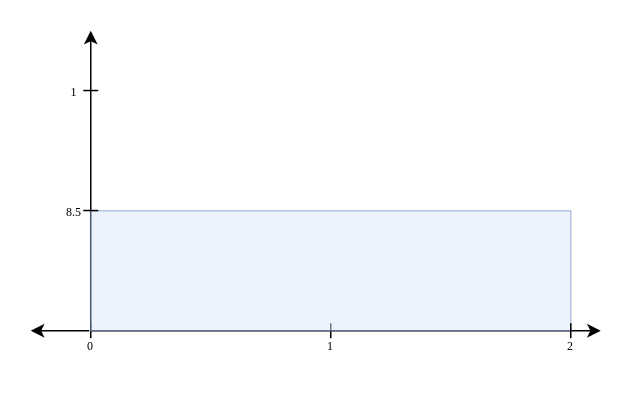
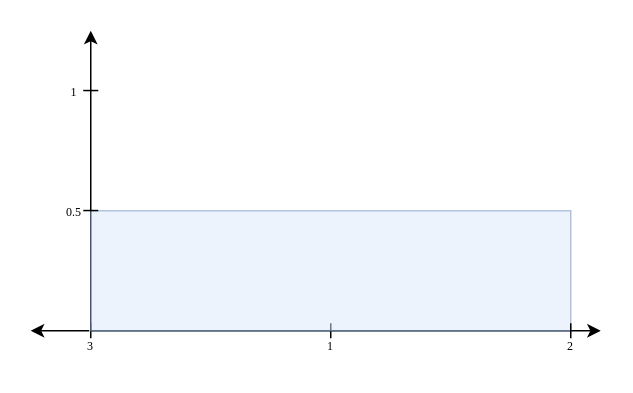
  <mxCell id="0" />
  <mxCell id="1" parent="0" />
  <mxCell id="2" value="" style="endArrow=classic;html=1;rounded=0;fontFamily=Lucida Console;fontSize=8;strokeWidth=1;" edge="1" parent="1"><mxGeometry width="50" height="50" relative="1" as="geometry"><mxPoint x="60" y="220" as="sourcePoint" /><mxPoint x="60" y="20" as="targetPoint" /></mxGeometry></mxCell>
  <mxCell id="3" value="" style="endArrow=classic;html=1;rounded=0;fontFamily=Lucida Console;fontSize=8;strokeWidth=1;" edge="1" parent="1"><mxGeometry width="50" height="50" relative="1" as="geometry"><mxPoint x="60" y="220" as="sourcePoint" /><mxPoint x="400" y="220" as="targetPoint" /></mxGeometry></mxCell>
  <mxCell id="4" value="1" style="text;html=1;strokeColor=none;fillColor=none;align=center;verticalAlign=middle;whiteSpace=wrap;rounded=0;fontFamily=Lucida Console;fontSize=8;" vertex="1" parent="1"><mxGeometry x="39" y="46" width="20" height="30" as="geometry" /></mxCell>
  <mxCell id="5" value="1" style="text;html=1;strokeColor=none;fillColor=none;align=center;verticalAlign=middle;whiteSpace=wrap;rounded=0;fontFamily=Lucida Console;fontSize=8;" vertex="1" parent="1"><mxGeometry x="210" y="220" width="20" height="20" as="geometry" /></mxCell>
  <mxCell id="6" value="" style="endArrow=none;html=1;rounded=0;fontFamily=Lucida Console;fontSize=8;strokeWidth=1;" edge="1" parent="1"><mxGeometry width="50" height="50" relative="1" as="geometry"><mxPoint x="55" y="59.86" as="sourcePoint" /><mxPoint x="65" y="59.86" as="targetPoint" /></mxGeometry></mxCell>
  <mxCell id="7" value="" style="endArrow=none;html=1;rounded=0;fontFamily=Lucida Console;fontSize=8;strokeWidth=1;" edge="1" parent="1"><mxGeometry width="50" height="50" relative="1" as="geometry"><mxPoint x="220" y="215" as="sourcePoint" /><mxPoint x="220" y="225" as="targetPoint" /></mxGeometry></mxCell>
  <mxCell id="8" value="" style="endArrow=classic;html=1;rounded=0;fontFamily=Lucida Console;fontSize=8;strokeWidth=1;" edge="1" parent="1"><mxGeometry width="50" height="50" relative="1" as="geometry"><mxPoint x="59" y="220" as="sourcePoint" /><mxPoint x="20" y="220" as="targetPoint" /></mxGeometry></mxCell>
- <mxCell id="9" value="0" style="text;html=1;strokeColor=none;fillColor=none;align=center;verticalAlign=middle;whiteSpace=wrap;rounded=0;fontFamily=Lucida Console;fontSize=8;" vertex="1" parent="1"><mxGeometry x="50" y="220" width="20" height="20" as="geometry" /></mxCell>
+ <mxCell id="9" value="3" style="text;html=1;strokeColor=none;fillColor=none;align=center;verticalAlign=middle;whiteSpace=wrap;rounded=0;fontFamily=Lucida Console;fontSize=8;" vertex="1" parent="1"><mxGeometry x="50" y="220" width="20" height="20" as="geometry" /></mxCell>
  <mxCell id="10" value="" style="endArrow=none;html=1;rounded=0;fontFamily=Lucida Console;fontSize=8;strokeWidth=1;" edge="1" parent="1"><mxGeometry width="50" height="50" relative="1" as="geometry"><mxPoint x="60" y="215" as="sourcePoint" /><mxPoint x="60" y="225" as="targetPoint" /></mxGeometry></mxCell>
  <mxCell id="11" value="" style="rounded=0;whiteSpace=wrap;html=1;shadow=0;sketch=0;fontFamily=Lucida Console;fontSize=8;fillColor=#dae8fc;opacity=50;strokeColor=#6c8ebf;" vertex="1" parent="1"><mxGeometry x="60" y="140" width="320" height="80" as="geometry" /></mxCell>
- <mxCell id="12" value="8.5" style="text;html=1;strokeColor=none;fillColor=none;align=center;verticalAlign=middle;whiteSpace=wrap;rounded=0;fontFamily=Lucida Console;fontSize=8;" vertex="1" parent="1"><mxGeometry x="39" y="126" width="20" height="30" as="geometry" /></mxCell>
+ <mxCell id="12" value="0.5" style="text;html=1;strokeColor=none;fillColor=none;align=center;verticalAlign=middle;whiteSpace=wrap;rounded=0;fontFamily=Lucida Console;fontSize=8;" vertex="1" parent="1"><mxGeometry x="39" y="126" width="20" height="30" as="geometry" /></mxCell>
  <mxCell id="13" value="" style="endArrow=none;html=1;rounded=0;fontFamily=Lucida Console;fontSize=8;strokeWidth=1;" edge="1" parent="1"><mxGeometry width="50" height="50" relative="1" as="geometry"><mxPoint x="55" y="139.86" as="sourcePoint" /><mxPoint x="65" y="139.86" as="targetPoint" /></mxGeometry></mxCell>
  <mxCell id="14" value="2" style="text;html=1;strokeColor=none;fillColor=none;align=center;verticalAlign=middle;whiteSpace=wrap;rounded=0;fontFamily=Lucida Console;fontSize=8;" vertex="1" parent="1"><mxGeometry x="370" y="220" width="20" height="20" as="geometry" /></mxCell>
  <mxCell id="15" value="" style="endArrow=none;html=1;rounded=0;fontFamily=Lucida Console;fontSize=8;strokeWidth=1;" edge="1" parent="1"><mxGeometry width="50" height="50" relative="1" as="geometry"><mxPoint x="380" y="215" as="sourcePoint" /><mxPoint x="380" y="225" as="targetPoint" /></mxGeometry></mxCell>
